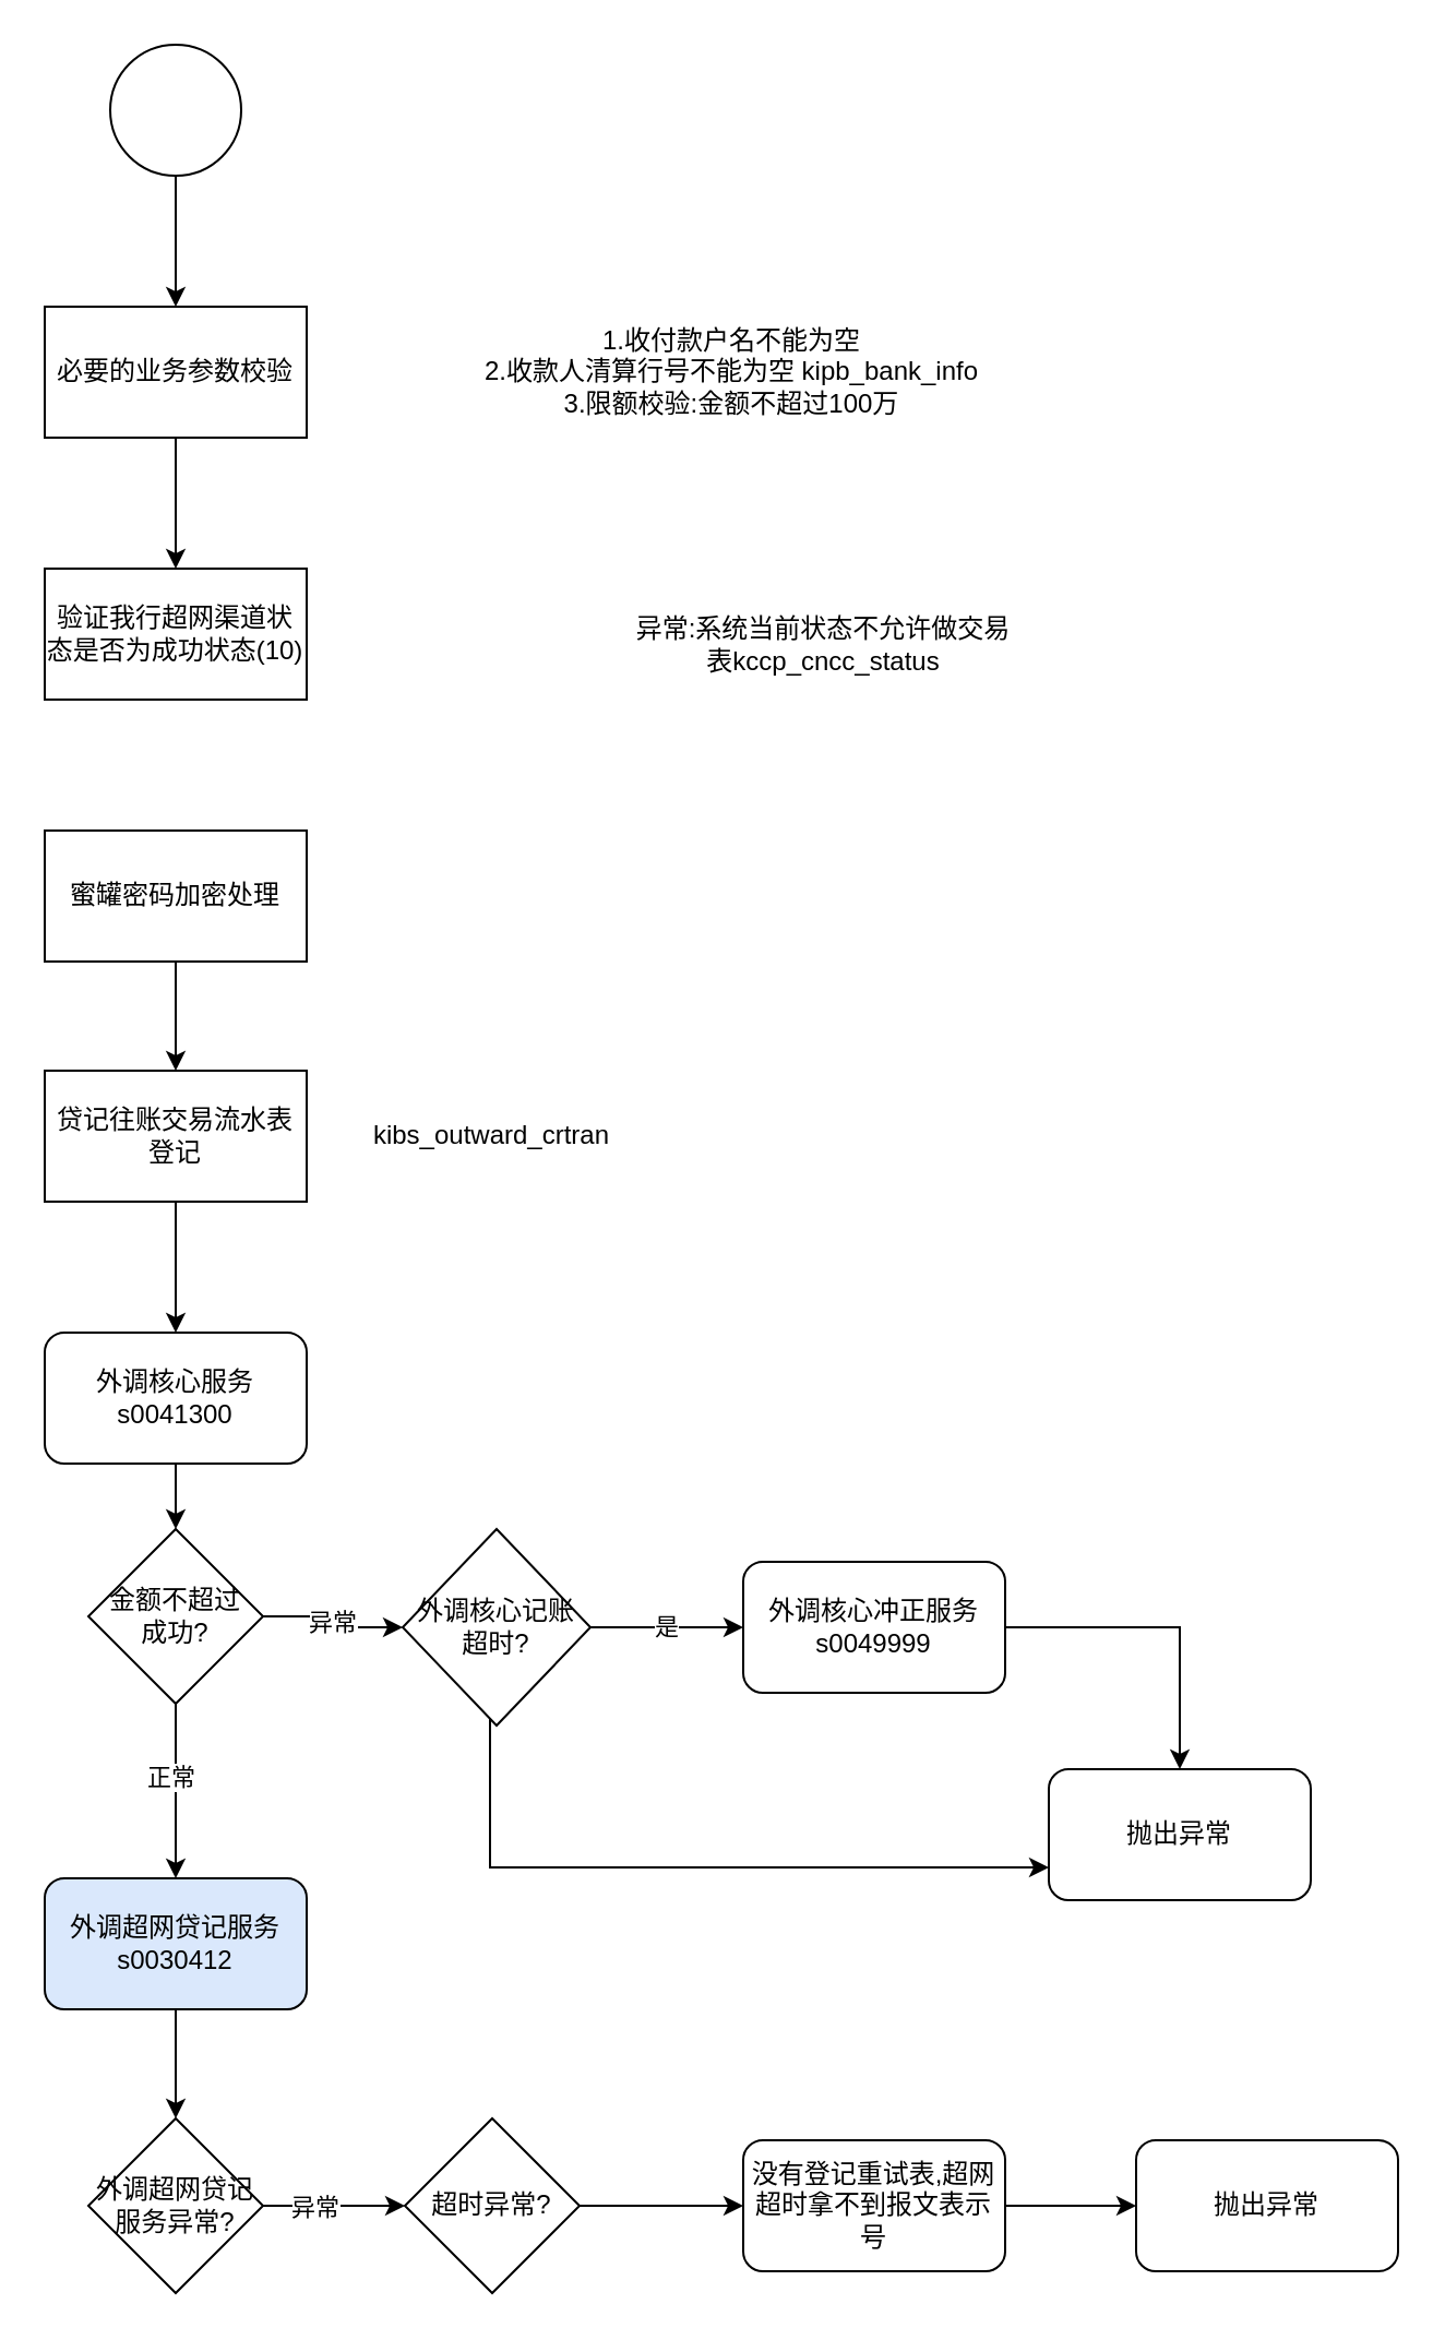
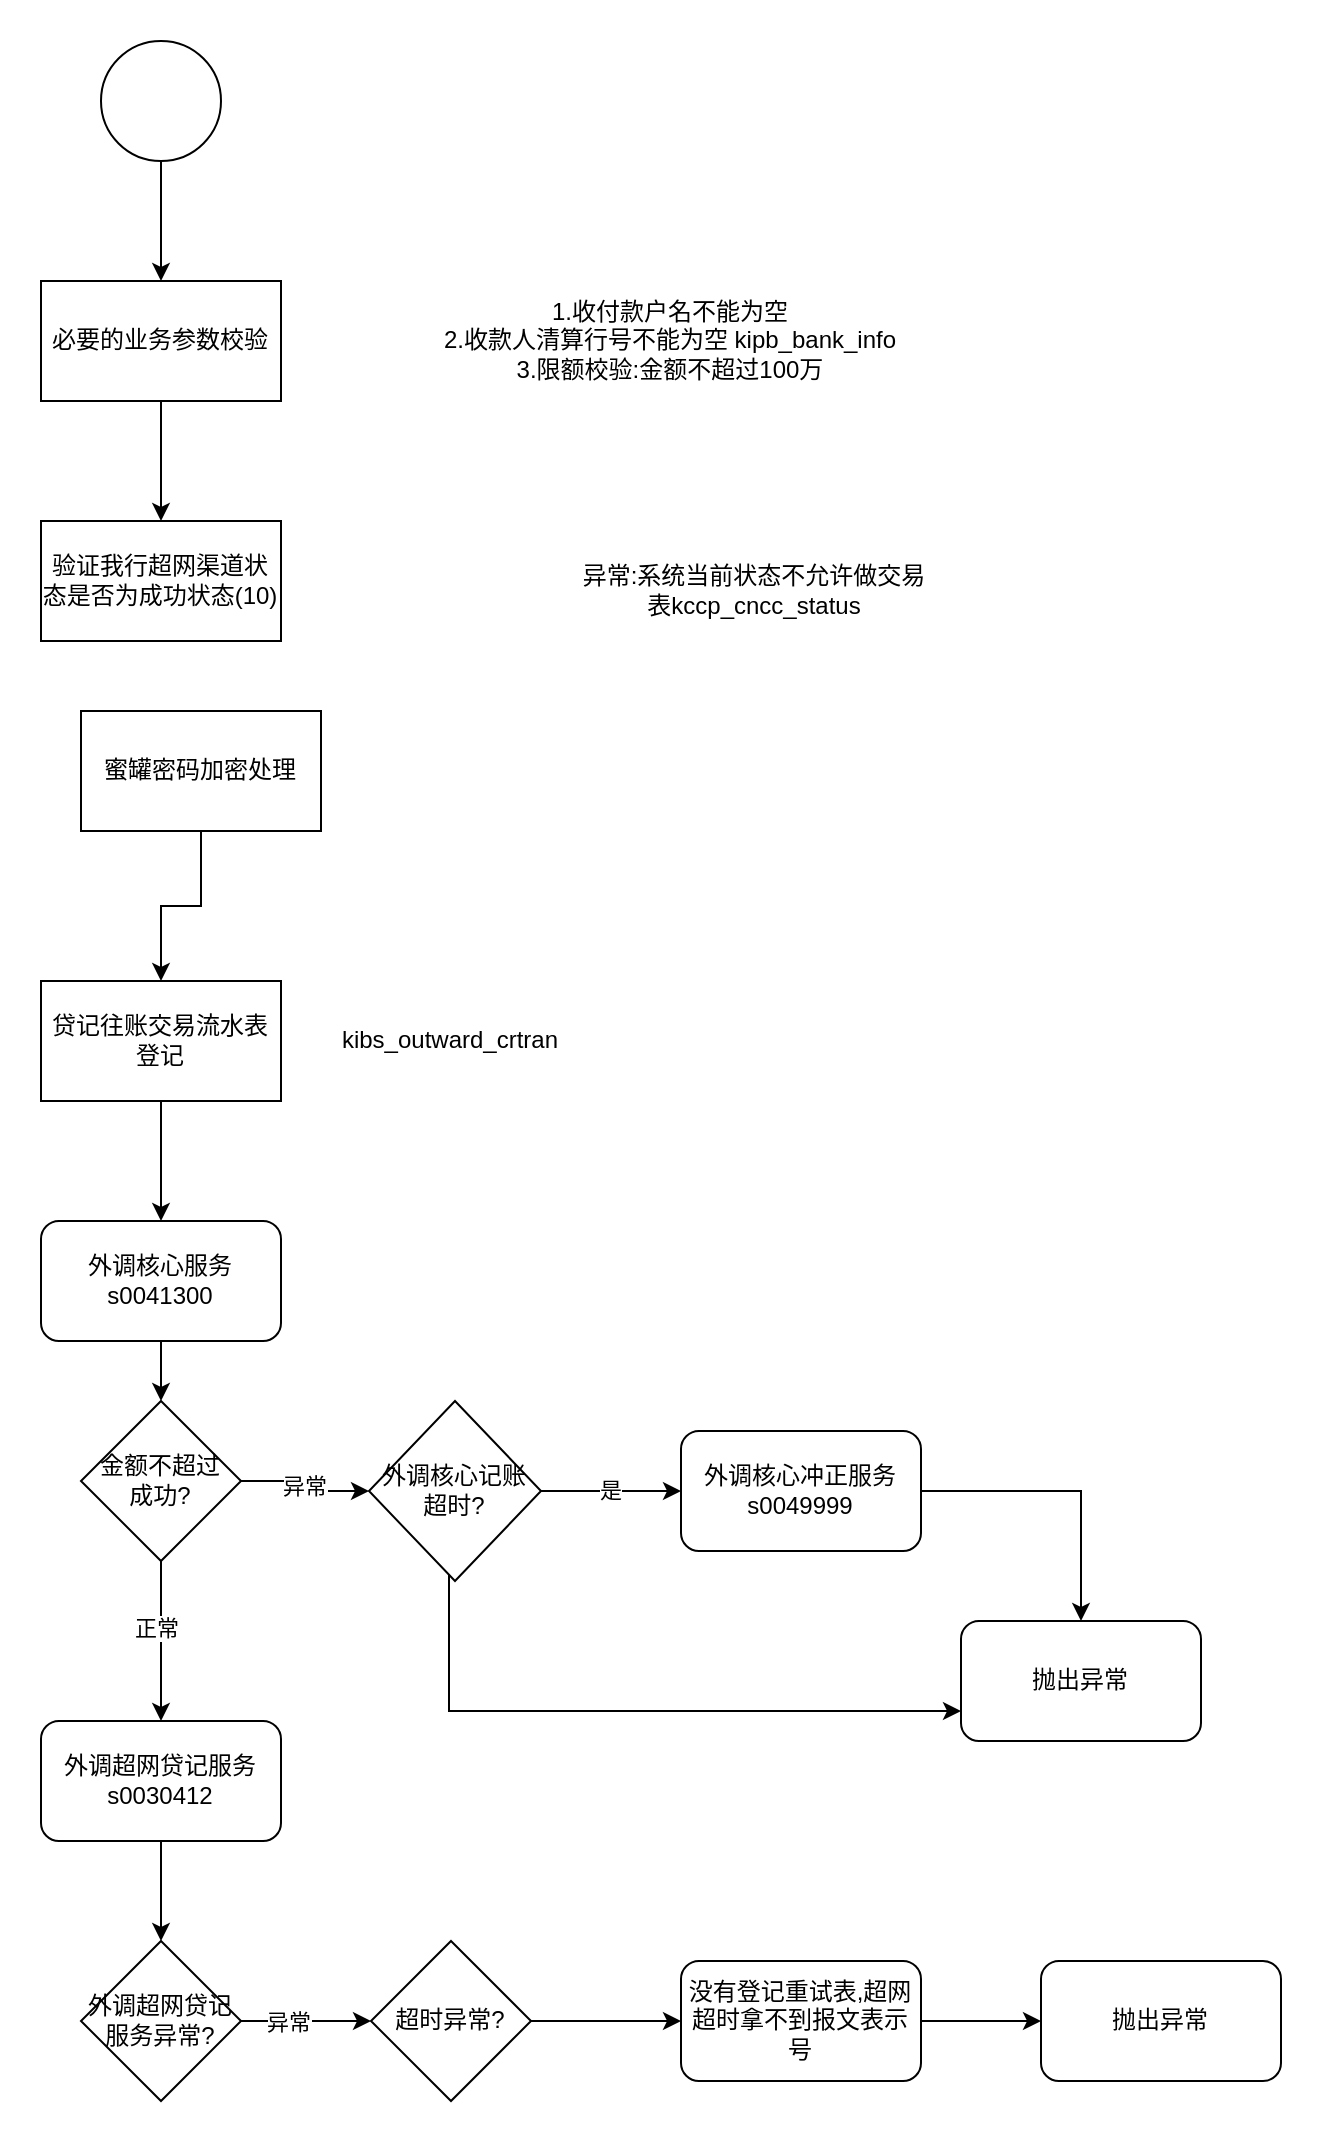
  <mxCell id="0" />
  <mxCell id="1" parent="0" />
  <mxCell id="2" style="edgeStyle=orthogonalEdgeStyle;rounded=0;orthogonalLoop=1;jettySize=auto;html=1;" edge="1" parent="1" source="3" target="5"><mxGeometry relative="1" as="geometry"><mxPoint x="80" y="120" as="targetPoint" /></mxGeometry></mxCell>
  <mxCell id="3" value="" style="ellipse;whiteSpace=wrap;html=1;aspect=fixed;" vertex="1" parent="1"><mxGeometry x="50" y="20" width="60" height="60" as="geometry" /></mxCell>
  <mxCell id="4" style="edgeStyle=orthogonalEdgeStyle;rounded=0;orthogonalLoop=1;jettySize=auto;html=1;" edge="1" parent="1" source="5" target="7"><mxGeometry relative="1" as="geometry" /></mxCell>
  <mxCell id="5" value="必要的业务参数校验" style="rounded=0;whiteSpace=wrap;html=1;" vertex="1" parent="1"><mxGeometry x="20" y="140" width="120" height="60" as="geometry" /></mxCell>
  <mxCell id="6" value="1.收付款户名不能为空&lt;br&gt;2.收款人清算行号不能为空 kipb_bank_info&lt;br&gt;3.限额校验:金额不超过100万" style="text;html=1;strokeColor=none;fillColor=none;align=center;verticalAlign=middle;whiteSpace=wrap;rounded=0;" vertex="1" parent="1"><mxGeometry x="210" y="155" width="250" height="30" as="geometry" /></mxCell>
  <mxCell id="7" value="验证我行超网渠道状态是否为成功状态(10)" style="rounded=0;whiteSpace=wrap;html=1;" vertex="1" parent="1"><mxGeometry x="20" y="260" width="120" height="60" as="geometry" /></mxCell>
  <mxCell id="8" value="异常:系统当前状态不允许做交易&lt;br&gt;表kccp_cncc_status" style="text;html=1;strokeColor=none;fillColor=none;align=center;verticalAlign=middle;whiteSpace=wrap;rounded=0;" vertex="1" parent="1"><mxGeometry x="264" y="280" width="226" height="30" as="geometry" /></mxCell>
  <mxCell id="9" style="edgeStyle=orthogonalEdgeStyle;rounded=0;orthogonalLoop=1;jettySize=auto;html=1;" edge="1" parent="1" source="10" target="12"><mxGeometry relative="1" as="geometry" /></mxCell>
- <mxCell id="10" value="蜜罐密码加密处理" style="rounded=0;whiteSpace=wrap;html=1;" vertex="1" parent="1"><mxGeometry x="20" y="380" width="120" height="60" as="geometry" /></mxCell>
+ <mxCell id="10" value="蜜罐密码加密处理" style="rounded=0;whiteSpace=wrap;html=1;" vertex="1" parent="1"><mxGeometry x="40" y="355" width="120" height="60" as="geometry" /></mxCell>
  <mxCell id="11" style="edgeStyle=orthogonalEdgeStyle;rounded=0;orthogonalLoop=1;jettySize=auto;html=1;" edge="1" parent="1" source="12" target="15"><mxGeometry relative="1" as="geometry"><mxPoint x="80" y="590" as="targetPoint" /></mxGeometry></mxCell>
  <mxCell id="12" value="贷记往账交易流水表登记" style="rounded=0;whiteSpace=wrap;html=1;" vertex="1" parent="1"><mxGeometry x="20" y="490" width="120" height="60" as="geometry" /></mxCell>
  <mxCell id="13" value="kibs_outward_crtran" style="text;html=1;strokeColor=none;fillColor=none;align=center;verticalAlign=middle;whiteSpace=wrap;rounded=0;" vertex="1" parent="1"><mxGeometry x="170" y="505" width="110" height="30" as="geometry" /></mxCell>
  <mxCell id="14" style="edgeStyle=orthogonalEdgeStyle;rounded=0;orthogonalLoop=1;jettySize=auto;html=1;" edge="1" parent="1" source="15" target="19"><mxGeometry relative="1" as="geometry" /></mxCell>
  <mxCell id="15" value="外调核心服务s0041300" style="rounded=1;whiteSpace=wrap;html=1;" vertex="1" parent="1"><mxGeometry x="20" y="610" width="120" height="60" as="geometry" /></mxCell>
  <mxCell id="16" value="异常" style="edgeStyle=orthogonalEdgeStyle;rounded=0;orthogonalLoop=1;jettySize=auto;html=1;" edge="1" parent="1" source="19" target="22"><mxGeometry relative="1" as="geometry" /></mxCell>
  <mxCell id="17" style="edgeStyle=orthogonalEdgeStyle;rounded=0;orthogonalLoop=1;jettySize=auto;html=1;" edge="1" parent="1" source="19" target="27"><mxGeometry relative="1" as="geometry" /></mxCell>
  <mxCell id="18" value="正常" style="edgeLabel;html=1;align=center;verticalAlign=middle;resizable=0;points=[];" vertex="1" connectable="0" parent="17"><mxGeometry x="-0.175" y="-3" relative="1" as="geometry"><mxPoint as="offset" /></mxGeometry></mxCell>
  <mxCell id="19" value="金额不超过&lt;br style=&quot;border-color: var(--border-color);&quot;&gt;成功?" style="rhombus;whiteSpace=wrap;html=1;" vertex="1" parent="1"><mxGeometry x="40" y="700" width="80" height="80" as="geometry" /></mxCell>
  <mxCell id="20" value="是" style="edgeStyle=orthogonalEdgeStyle;rounded=0;orthogonalLoop=1;jettySize=auto;html=1;" edge="1" parent="1" source="22" target="24"><mxGeometry relative="1" as="geometry" /></mxCell>
  <mxCell id="21" style="edgeStyle=orthogonalEdgeStyle;rounded=0;orthogonalLoop=1;jettySize=auto;html=1;entryX=0;entryY=0.75;entryDx=0;entryDy=0;" edge="1" parent="1" source="22" target="25"><mxGeometry relative="1" as="geometry"><Array as="points"><mxPoint x="224" y="855" /></Array></mxGeometry></mxCell>
  <mxCell id="22" value="外调核心记账&lt;br&gt;超时?" style="rhombus;whiteSpace=wrap;html=1;" vertex="1" parent="1"><mxGeometry x="184" y="700" width="86" height="90" as="geometry" /></mxCell>
  <mxCell id="23" style="edgeStyle=orthogonalEdgeStyle;rounded=0;orthogonalLoop=1;jettySize=auto;html=1;" edge="1" parent="1" source="24" target="25"><mxGeometry relative="1" as="geometry" /></mxCell>
  <mxCell id="24" value="外调核心冲正服务s0049999" style="rounded=1;whiteSpace=wrap;html=1;" vertex="1" parent="1"><mxGeometry x="340" y="715" width="120" height="60" as="geometry" /></mxCell>
  <mxCell id="25" value="抛出异常" style="rounded=1;whiteSpace=wrap;html=1;" vertex="1" parent="1"><mxGeometry x="480" y="810" width="120" height="60" as="geometry" /></mxCell>
  <mxCell id="26" style="edgeStyle=orthogonalEdgeStyle;rounded=0;orthogonalLoop=1;jettySize=auto;html=1;" edge="1" parent="1" source="27" target="30"><mxGeometry relative="1" as="geometry" /></mxCell>
- <mxCell id="27" value="外调超网贷记服务&lt;br&gt;s0030412" style="rounded=1;whiteSpace=wrap;html=1;fillColor=#dae8fc;" vertex="1" parent="1"><mxGeometry x="20" y="860" width="120" height="60" as="geometry" /></mxCell>
+ <mxCell id="27" value="外调超网贷记服务&lt;br&gt;s0030412" style="rounded=1;whiteSpace=wrap;html=1;" vertex="1" parent="1"><mxGeometry x="20" y="860" width="120" height="60" as="geometry" /></mxCell>
  <mxCell id="28" style="edgeStyle=orthogonalEdgeStyle;rounded=0;orthogonalLoop=1;jettySize=auto;html=1;entryX=0;entryY=0.5;entryDx=0;entryDy=0;" edge="1" parent="1" source="30" target="32"><mxGeometry relative="1" as="geometry" /></mxCell>
  <mxCell id="29" value="异常" style="edgeLabel;html=1;align=center;verticalAlign=middle;resizable=0;points=[];" vertex="1" connectable="0" parent="28"><mxGeometry x="-0.292" relative="1" as="geometry"><mxPoint as="offset" /></mxGeometry></mxCell>
  <mxCell id="30" value="外调超网贷记服务异常?" style="rhombus;whiteSpace=wrap;html=1;" vertex="1" parent="1"><mxGeometry x="40" y="970" width="80" height="80" as="geometry" /></mxCell>
  <mxCell id="31" style="edgeStyle=orthogonalEdgeStyle;rounded=0;orthogonalLoop=1;jettySize=auto;html=1;entryX=0;entryY=0.5;entryDx=0;entryDy=0;" edge="1" parent="1" source="32" target="34"><mxGeometry relative="1" as="geometry" /></mxCell>
  <mxCell id="32" value="超时异常?" style="rhombus;whiteSpace=wrap;html=1;" vertex="1" parent="1"><mxGeometry x="185" y="970" width="80" height="80" as="geometry" /></mxCell>
  <mxCell id="33" style="edgeStyle=orthogonalEdgeStyle;rounded=0;orthogonalLoop=1;jettySize=auto;html=1;" edge="1" parent="1" source="34" target="35"><mxGeometry relative="1" as="geometry" /></mxCell>
  <mxCell id="34" value="没有登记重试表,超网超时拿不到报文表示号" style="rounded=1;whiteSpace=wrap;html=1;" vertex="1" parent="1"><mxGeometry x="340" y="980" width="120" height="60" as="geometry" /></mxCell>
  <mxCell id="35" value="抛出异常" style="rounded=1;whiteSpace=wrap;html=1;" vertex="1" parent="1"><mxGeometry x="520" y="980" width="120" height="60" as="geometry" /></mxCell>
